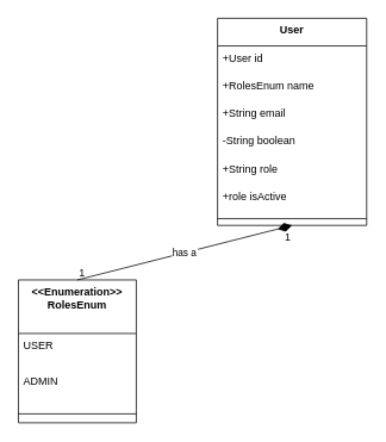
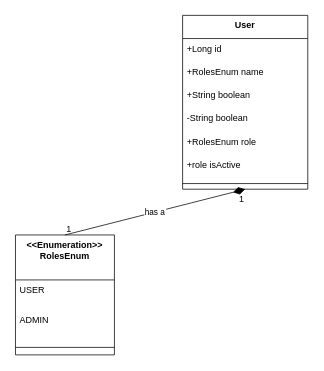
  <mxCell id="0" />
  <mxCell id="1" parent="0" />
  <mxCell id="2" value="User" style="swimlane;fontStyle=1;align=center;verticalAlign=top;childLayout=stackLayout;horizontal=1;startSize=30.933;horizontalStack=0;resizeParent=1;resizeParentMax=0;resizeLast=0;collapsible=0;marginBottom=0;" vertex="1" parent="1"><mxGeometry x="243" y="20" width="167" height="231.933" as="geometry" /></mxCell>
- <mxCell id="3" value="+User id" style="text;strokeColor=none;fillColor=none;align=left;verticalAlign=top;spacingLeft=4;spacingRight=4;overflow=hidden;rotatable=0;points=[[0,0.5],[1,0.5]];portConstraint=eastwest;" vertex="1" parent="2"><mxGeometry y="30.933" width="167" height="31" as="geometry" /></mxCell>
+ <mxCell id="3" value="+Long id" style="text;strokeColor=none;fillColor=none;align=left;verticalAlign=top;spacingLeft=4;spacingRight=4;overflow=hidden;rotatable=0;points=[[0,0.5],[1,0.5]];portConstraint=eastwest;" vertex="1" parent="2"><mxGeometry y="30.933" width="167" height="31" as="geometry" /></mxCell>
  <mxCell id="4" value="+RolesEnum name" style="text;strokeColor=none;fillColor=none;align=left;verticalAlign=top;spacingLeft=4;spacingRight=4;overflow=hidden;rotatable=0;points=[[0,0.5],[1,0.5]];portConstraint=eastwest;" vertex="1" parent="2"><mxGeometry y="61.933" width="167" height="31" as="geometry" /></mxCell>
- <mxCell id="5" value="+String email" style="text;strokeColor=none;fillColor=none;align=left;verticalAlign=top;spacingLeft=4;spacingRight=4;overflow=hidden;rotatable=0;points=[[0,0.5],[1,0.5]];portConstraint=eastwest;" vertex="1" parent="2"><mxGeometry y="92.933" width="167" height="31" as="geometry" /></mxCell>
+ <mxCell id="5" value="+String boolean" style="text;strokeColor=none;fillColor=none;align=left;verticalAlign=top;spacingLeft=4;spacingRight=4;overflow=hidden;rotatable=0;points=[[0,0.5],[1,0.5]];portConstraint=eastwest;" vertex="1" parent="2"><mxGeometry y="92.933" width="167" height="31" as="geometry" /></mxCell>
  <mxCell id="6" value="-String boolean" style="text;strokeColor=none;fillColor=none;align=left;verticalAlign=top;spacingLeft=4;spacingRight=4;overflow=hidden;rotatable=0;points=[[0,0.5],[1,0.5]];portConstraint=eastwest;" vertex="1" parent="2"><mxGeometry y="123.933" width="167" height="31" as="geometry" /></mxCell>
- <mxCell id="7" value="+String role" style="text;strokeColor=none;fillColor=none;align=left;verticalAlign=top;spacingLeft=4;spacingRight=4;overflow=hidden;rotatable=0;points=[[0,0.5],[1,0.5]];portConstraint=eastwest;" vertex="1" parent="2"><mxGeometry y="154.933" width="167" height="31" as="geometry" /></mxCell>
+ <mxCell id="7" value="+RolesEnum role" style="text;strokeColor=none;fillColor=none;align=left;verticalAlign=top;spacingLeft=4;spacingRight=4;overflow=hidden;rotatable=0;points=[[0,0.5],[1,0.5]];portConstraint=eastwest;" vertex="1" parent="2"><mxGeometry y="154.933" width="167" height="31" as="geometry" /></mxCell>
  <mxCell id="8" value="+role isActive" style="text;strokeColor=none;fillColor=none;align=left;verticalAlign=top;spacingLeft=4;spacingRight=4;overflow=hidden;rotatable=0;points=[[0,0.5],[1,0.5]];portConstraint=eastwest;" vertex="1" parent="2"><mxGeometry y="185.933" width="167" height="31" as="geometry" /></mxCell>
  <mxCell id="9" style="line;strokeWidth=1;fillColor=none;align=left;verticalAlign=middle;spacingTop=-1;spacingLeft=3;spacingRight=3;rotatable=0;labelPosition=right;points=[];portConstraint=eastwest;strokeColor=inherit;" vertex="1" parent="2"><mxGeometry y="216.933" width="167" height="15" as="geometry" /></mxCell>
  <mxCell id="10" value="&lt;&lt;Enumeration&gt;&gt;&#10;RolesEnum" style="swimlane;fontStyle=1;align=center;verticalAlign=top;childLayout=stackLayout;horizontal=1;startSize=60;horizontalStack=0;resizeParent=1;resizeParentMax=0;resizeLast=0;collapsible=0;marginBottom=0;" vertex="1" parent="1"><mxGeometry x="20" y="313" width="132" height="160" as="geometry" /></mxCell>
  <mxCell id="11" value="USER" style="text;strokeColor=none;fillColor=none;align=left;verticalAlign=top;spacingLeft=4;spacingRight=4;overflow=hidden;rotatable=0;points=[[0,0.5],[1,0.5]];portConstraint=eastwest;" vertex="1" parent="10"><mxGeometry y="60" width="132" height="40" as="geometry" /></mxCell>
  <mxCell id="12" value="ADMIN" style="text;strokeColor=none;fillColor=none;align=left;verticalAlign=top;spacingLeft=4;spacingRight=4;overflow=hidden;rotatable=0;points=[[0,0.5],[1,0.5]];portConstraint=eastwest;" vertex="1" parent="10"><mxGeometry y="100" width="132" height="40" as="geometry" /></mxCell>
  <mxCell id="13" style="line;strokeWidth=1;fillColor=none;align=left;verticalAlign=middle;spacingTop=-1;spacingLeft=3;spacingRight=3;rotatable=0;labelPosition=right;points=[];portConstraint=eastwest;strokeColor=inherit;" vertex="1" parent="10"><mxGeometry y="140" width="132" height="20" as="geometry" /></mxCell>
  <mxCell id="14" value="has a" style="curved=1;startArrow=diamondThin;startSize=14;startFill=1;endArrow=none;exitX=0.5;exitY=1;entryX=0.5;entryY=0;rounded=0;" edge="1" parent="1" source="2" target="10"><mxGeometry relative="1" as="geometry"><Array as="points" /></mxGeometry></mxCell>
  <mxCell id="15" value="1" style="edgeLabel;resizable=0;labelBackgroundColor=none;fontSize=12;align=right;verticalAlign=top;" vertex="1" parent="14"><mxGeometry x="-1" relative="1" as="geometry" /></mxCell>
  <mxCell id="16" value="1" style="edgeLabel;resizable=0;labelBackgroundColor=none;fontSize=12;align=left;verticalAlign=bottom;" vertex="1" parent="14"><mxGeometry x="1" relative="1" as="geometry" /></mxCell>
